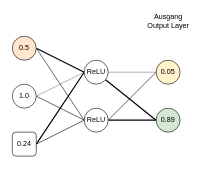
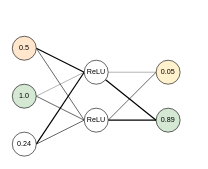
  <mxCell id="0" />
  <mxCell id="1" parent="0" />
  <mxCell id="2" style="rounded=0;orthogonalLoop=1;jettySize=auto;html=1;entryX=0;entryY=0.5;entryDx=0;entryDy=0;endArrow=none;endFill=0;exitX=1;exitY=0.5;exitDx=0;exitDy=0;strokeWidth=2;" parent="1" source="4" target="13" edge="1"><mxGeometry relative="1" as="geometry" /></mxCell>
  <mxCell id="3" style="edgeStyle=none;rounded=0;orthogonalLoop=1;jettySize=auto;html=1;entryX=0;entryY=0.5;entryDx=0;entryDy=0;endArrow=none;endFill=0;exitX=1;exitY=0.5;exitDx=0;exitDy=0;" parent="1" source="4" target="16" edge="1"><mxGeometry relative="1" as="geometry" /></mxCell>
  <mxCell id="4" value="0.5" style="ellipse;whiteSpace=wrap;html=1;aspect=fixed;fillColor=#ffe6cc;" parent="1" vertex="1"><mxGeometry x="20" y="60" width="40" height="40" as="geometry" /></mxCell>
  <mxCell id="5" style="edgeStyle=none;rounded=0;orthogonalLoop=1;jettySize=auto;html=1;exitX=1;exitY=0.5;exitDx=0;exitDy=0;entryX=0;entryY=0.5;entryDx=0;entryDy=0;endArrow=none;endFill=0;strokeWidth=0.5;" parent="1" source="7" target="13" edge="1"><mxGeometry relative="1" as="geometry" /></mxCell>
  <mxCell id="6" style="edgeStyle=none;rounded=0;orthogonalLoop=1;jettySize=auto;html=1;exitX=1;exitY=0.5;exitDx=0;exitDy=0;entryX=0;entryY=0.5;entryDx=0;entryDy=0;endArrow=none;endFill=0;" parent="1" source="7" target="16" edge="1"><mxGeometry relative="1" as="geometry" /></mxCell>
- <mxCell id="7" value="1.0" style="ellipse;whiteSpace=wrap;html=1;aspect=fixed;" parent="1" vertex="1"><mxGeometry x="20" y="140" width="40" height="40" as="geometry" /></mxCell>
+ <mxCell id="7" value="1.0" style="ellipse;whiteSpace=wrap;html=1;aspect=fixed;fillColor=#d5e8d4;" parent="1" vertex="1"><mxGeometry x="20" y="140" width="40" height="40" as="geometry" /></mxCell>
  <mxCell id="8" style="edgeStyle=none;rounded=0;orthogonalLoop=1;jettySize=auto;html=1;exitX=1;exitY=0.5;exitDx=0;exitDy=0;entryX=0;entryY=0.5;entryDx=0;entryDy=0;endArrow=none;endFill=0;endSize=6;strokeWidth=2;" parent="1" source="10" target="13" edge="1"><mxGeometry relative="1" as="geometry" /></mxCell>
  <mxCell id="9" style="edgeStyle=none;rounded=0;orthogonalLoop=1;jettySize=auto;html=1;exitX=1;exitY=0.5;exitDx=0;exitDy=0;entryX=0;entryY=0.5;entryDx=0;entryDy=0;endArrow=none;endFill=0;" parent="1" source="10" target="16" edge="1"><mxGeometry relative="1" as="geometry" /></mxCell>
- <mxCell id="10" value="0.24" style="whiteSpace=wrap;html=1;aspect=fixed;rounded=1;" parent="1" vertex="1"><mxGeometry x="20" y="220" width="40" height="40" as="geometry" /></mxCell>
+ <mxCell id="10" value="0.24" style="ellipse;whiteSpace=wrap;html=1;aspect=fixed;" parent="1" vertex="1"><mxGeometry x="20" y="220" width="40" height="40" as="geometry" /></mxCell>
  <mxCell id="11" style="edgeStyle=none;rounded=0;orthogonalLoop=1;jettySize=auto;html=1;entryX=0;entryY=0.5;entryDx=0;entryDy=0;endArrow=none;endFill=0;strokeWidth=0.5;" parent="1" source="13" target="17" edge="1"><mxGeometry relative="1" as="geometry" /></mxCell>
  <mxCell id="12" style="edgeStyle=none;rounded=0;orthogonalLoop=1;jettySize=auto;html=1;entryX=0;entryY=0.5;entryDx=0;entryDy=0;endArrow=none;endFill=0;strokeWidth=2;" parent="1" source="13" target="18" edge="1"><mxGeometry relative="1" as="geometry" /></mxCell>
  <mxCell id="13" value="ReLU" style="ellipse;whiteSpace=wrap;html=1;aspect=fixed;" parent="1" vertex="1"><mxGeometry x="140" y="100" width="40" height="40" as="geometry" /></mxCell>
  <mxCell id="14" style="edgeStyle=none;rounded=0;orthogonalLoop=1;jettySize=auto;html=1;exitX=1;exitY=0.5;exitDx=0;exitDy=0;entryX=0;entryY=0.5;entryDx=0;entryDy=0;endArrow=none;endFill=0;" parent="1" source="16" target="17" edge="1"><mxGeometry relative="1" as="geometry" /></mxCell>
  <mxCell id="15" style="edgeStyle=none;rounded=0;orthogonalLoop=1;jettySize=auto;html=1;exitX=1;exitY=0.5;exitDx=0;exitDy=0;entryX=0;entryY=0.5;entryDx=0;entryDy=0;endArrow=none;endFill=0;strokeWidth=2;" parent="1" source="16" target="18" edge="1"><mxGeometry relative="1" as="geometry" /></mxCell>
  <mxCell id="16" value="ReLU" style="ellipse;whiteSpace=wrap;html=1;aspect=fixed;" parent="1" vertex="1"><mxGeometry x="140" y="180" width="40" height="40" as="geometry" /></mxCell>
  <mxCell id="17" value="0.05" style="ellipse;whiteSpace=wrap;html=1;aspect=fixed;fillColor=#fff2cc;" parent="1" vertex="1"><mxGeometry x="260" y="100" width="40" height="40" as="geometry" /></mxCell>
  <mxCell id="18" value="0.89" style="ellipse;whiteSpace=wrap;html=1;aspect=fixed;fillColor=#d5e8d4;" parent="1" vertex="1"><mxGeometry x="260" y="180" width="40" height="40" as="geometry" /></mxCell>
- <mxCell id="19" value="Ausgang&lt;br&gt;Output Layer" style="text;html=1;align=center;verticalAlign=middle;resizable=0;points=[];autosize=1;strokeColor=none;fillColor=none;" parent="1" vertex="1"><mxGeometry x="235" y="20" width="90" height="30" as="geometry" /></mxCell>
